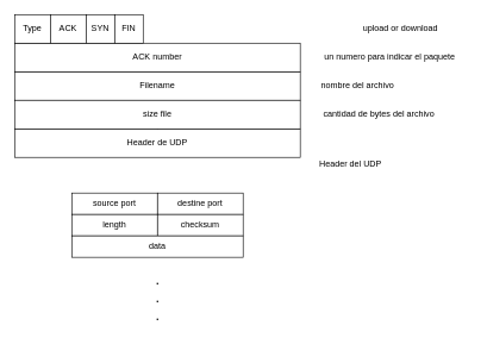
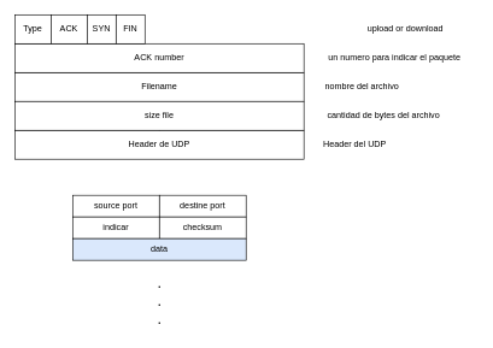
  <mxCell id="0" />
  <mxCell id="1" parent="0" />
  <mxCell id="2" value="Filename" style="rounded=0;whiteSpace=wrap;html=1;" vertex="1" parent="1"><mxGeometry x="20" y="100" width="400" height="40" as="geometry" /></mxCell>
  <mxCell id="3" style="edgeStyle=orthogonalEdgeStyle;rounded=0;orthogonalLoop=1;jettySize=auto;html=1;" edge="1" parent="1" source="4" target="11"><mxGeometry relative="1" as="geometry" /></mxCell>
  <mxCell id="4" value="Header de UDP" style="rounded=0;whiteSpace=wrap;html=1;" vertex="1" parent="1"><mxGeometry x="20" y="180" width="400" height="40" as="geometry" /></mxCell>
  <mxCell id="5" value="ACK number" style="rounded=0;whiteSpace=wrap;html=1;" vertex="1" parent="1"><mxGeometry x="20" y="60" width="400" height="40" as="geometry" /></mxCell>
  <mxCell id="6" value="Type" style="rounded=0;whiteSpace=wrap;html=1;" vertex="1" parent="1"><mxGeometry x="20" y="20" width="50" height="40" as="geometry" /></mxCell>
  <mxCell id="7" value="upload or download" style="text;html=1;align=center;verticalAlign=middle;resizable=0;points=[];autosize=1;strokeColor=none;fillColor=none;" vertex="1" parent="1"><mxGeometry x="490" y="25" width="140" height="30" as="geometry" /></mxCell>
  <mxCell id="8" value="un numero para indicar el paquete" style="text;html=1;align=center;verticalAlign=middle;resizable=0;points=[];autosize=1;strokeColor=none;fillColor=none;" vertex="1" parent="1"><mxGeometry x="430" y="65" width="230" height="30" as="geometry" /></mxCell>
  <mxCell id="9" value="nombre del archivo" style="text;html=1;align=center;verticalAlign=middle;resizable=0;points=[];autosize=1;strokeColor=none;fillColor=none;" vertex="1" parent="1"><mxGeometry x="430" y="105" width="140" height="30" as="geometry" /></mxCell>
- <mxCell id="10" value="Header del UDP" style="text;html=1;align=center;verticalAlign=middle;resizable=0;points=[];autosize=1;strokeColor=none;fillColor=none;" vertex="1" parent="1"><mxGeometry x="430" y="215" width="120" height="30" as="geometry" /></mxCell>
+ <mxCell id="10" value="Header del UDP" style="text;html=1;align=center;verticalAlign=middle;resizable=0;points=[];autosize=1;strokeColor=none;fillColor=none;" vertex="1" parent="1"><mxGeometry x="430" y="185" width="120" height="30" as="geometry" /></mxCell>
  <mxCell id="11" value="size file" style="rounded=0;whiteSpace=wrap;html=1;" vertex="1" parent="1"><mxGeometry x="20" y="140" width="400" height="40" as="geometry" /></mxCell>
  <mxCell id="12" value="cantidad de bytes del archivo" style="text;html=1;align=center;verticalAlign=middle;resizable=0;points=[];autosize=1;strokeColor=none;fillColor=none;" vertex="1" parent="1"><mxGeometry x="430" y="145" width="200" height="30" as="geometry" /></mxCell>
  <mxCell id="13" value="ACK" style="rounded=0;whiteSpace=wrap;html=1;" vertex="1" parent="1"><mxGeometry x="70" y="20" width="50" height="40" as="geometry" /></mxCell>
  <mxCell id="14" value="SYN" style="rounded=0;whiteSpace=wrap;html=1;" vertex="1" parent="1"><mxGeometry x="120" y="20" width="40" height="40" as="geometry" /></mxCell>
  <mxCell id="15" value="FIN" style="rounded=0;whiteSpace=wrap;html=1;" vertex="1" parent="1"><mxGeometry x="160" y="20" width="40" height="40" as="geometry" /></mxCell>
  <mxCell id="16" value="source port" style="rounded=0;whiteSpace=wrap;html=1;" vertex="1" parent="1"><mxGeometry x="100" y="270" width="120" height="30" as="geometry" /></mxCell>
  <mxCell id="17" value="destine port" style="rounded=0;whiteSpace=wrap;html=1;" vertex="1" parent="1"><mxGeometry x="220" y="270" width="120" height="30" as="geometry" /></mxCell>
- <mxCell id="18" value="length" style="rounded=0;whiteSpace=wrap;html=1;" vertex="1" parent="1"><mxGeometry x="100" y="300" width="120" height="30" as="geometry" /></mxCell>
+ <mxCell id="18" value="indicar" style="rounded=0;whiteSpace=wrap;html=1;" vertex="1" parent="1"><mxGeometry x="100" y="300" width="120" height="30" as="geometry" /></mxCell>
  <mxCell id="19" value="checksum" style="rounded=0;whiteSpace=wrap;html=1;" vertex="1" parent="1"><mxGeometry x="220" y="300" width="120" height="30" as="geometry" /></mxCell>
- <mxCell id="20" value="data" style="rounded=0;whiteSpace=wrap;html=1;" vertex="1" parent="1"><mxGeometry x="100" y="330" width="240" height="30" as="geometry" /></mxCell>
+ <mxCell id="20" value="data" style="rounded=0;whiteSpace=wrap;html=1;fillColor=#dae8fc;" vertex="1" parent="1"><mxGeometry x="100" y="330" width="240" height="30" as="geometry" /></mxCell>
  <mxCell id="21" value=".&lt;br&gt;.&lt;br&gt;." style="text;html=1;align=center;verticalAlign=middle;resizable=0;points=[];autosize=1;strokeColor=none;fillColor=none;fontSize=21;" vertex="1" parent="1"><mxGeometry x="205" y="370" width="30" height="90" as="geometry" /></mxCell>
